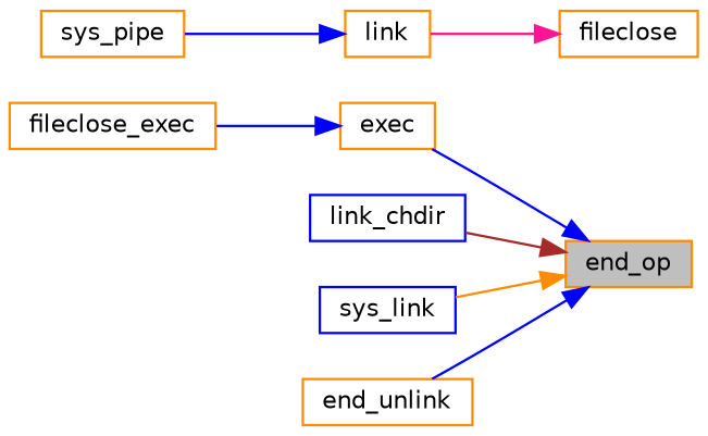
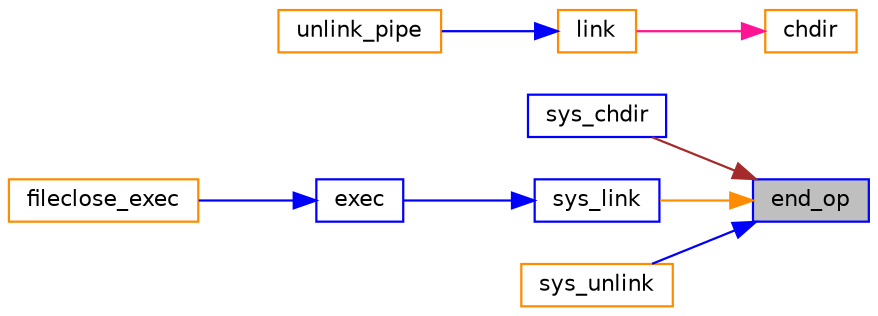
  digraph {
    rankdir=RL
    node [color=darkorange fillcolor=white fontname=Helvetica fontsize=10 shape=record style=filled]
    edge [color=blue dir=back fontname=Helvetica fontsize=10 labelfontname=Helvetica labelfontsize=10 style=solid]
-   n1 [fillcolor=grey75 fontcolor=black height=0.2 label=end_op width=0.4]
-   n2 [height=0.2 label=exec width=0.4]
-   n3 [color=blue height=0.2 label=link_chdir width=0.4]
+   n1 [color=blue fillcolor=grey75 fontcolor=black height=0.2 label=end_op width=0.4]
+   n2 [color=blue height=0.2 label=exec width=0.4]
+   n3 [color=blue height=0.2 label=sys_chdir width=0.4]
    n4 [color=blue height=0.2 label=sys_link width=0.4]
-   n5 [height=0.2 label=end_unlink width=0.4]
+   n5 [height=0.2 label=sys_unlink width=0.4]
    n6 [height=0.2 label=fileclose_exec width=0.4]
-   n7 [height=0.2 label=fileclose width=0.4]
+   n7 [height=0.2 label=chdir width=0.4]
    n8 [height=0.2 label=link width=0.4]
-   n9 [height=0.2 label=sys_pipe width=0.4]
-   n1 -> n2
+   n9 [height=0.2 label=unlink_pipe width=0.4]
+   n4 -> n2
    n1 -> n3 [color=brown]
    n1 -> n4 [color=darkorange]
    n1 -> n5
    n2 -> n6
    n7 -> n8 [color=deeppink]
    n8 -> n9
  }
